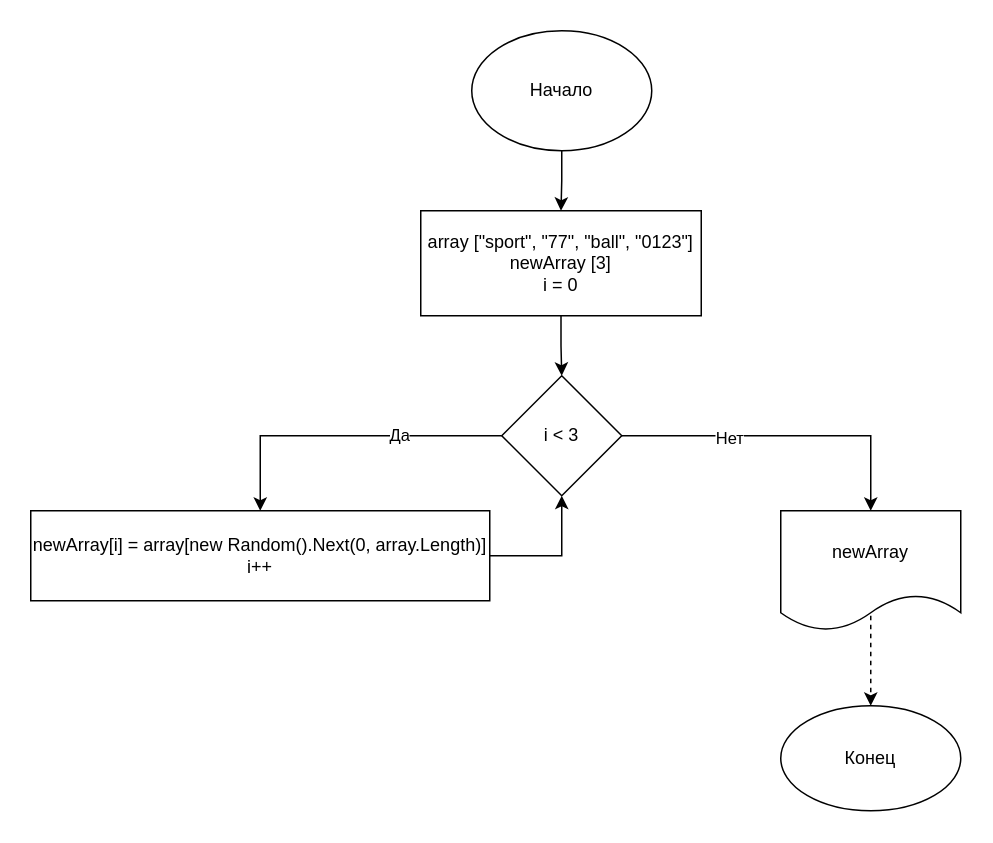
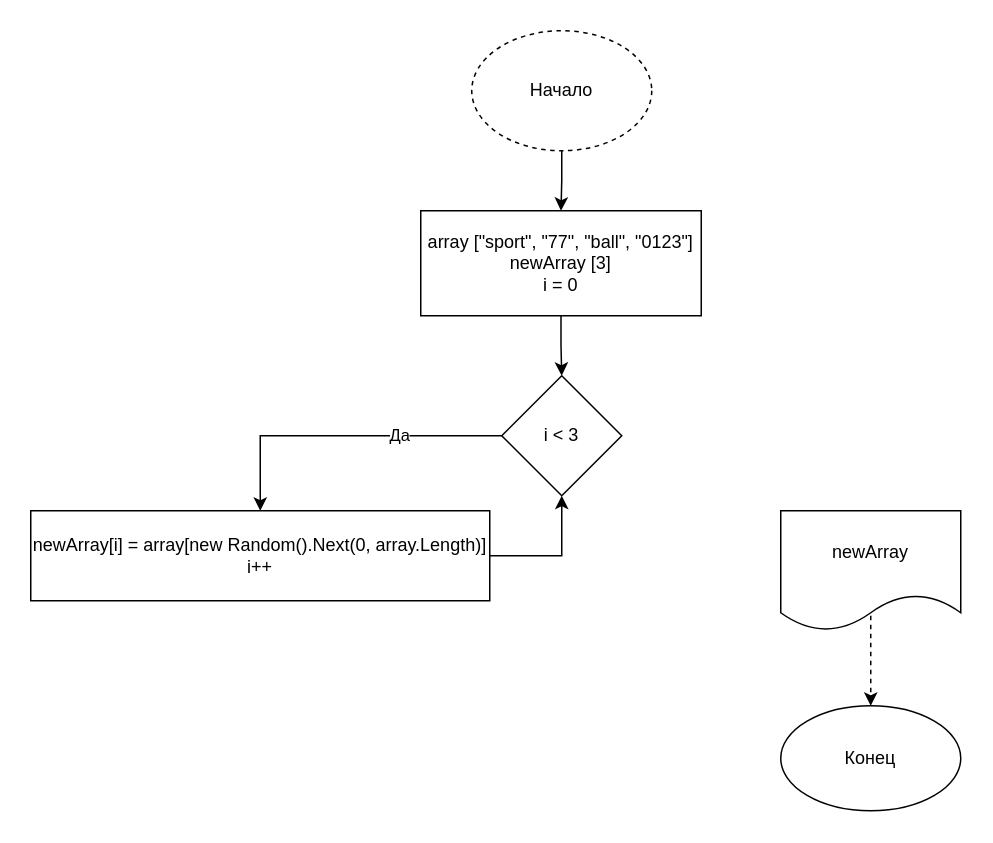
  <mxCell id="0" />
  <mxCell id="1" parent="0" />
  <mxCell id="2" style="edgeStyle=orthogonalEdgeStyle;rounded=0;orthogonalLoop=1;jettySize=auto;html=1;exitX=0.5;exitY=1;exitDx=0;exitDy=0;entryX=0.5;entryY=0;entryDx=0;entryDy=0;" parent="1" source="3" target="5" edge="1"><mxGeometry relative="1" as="geometry" /></mxCell>
- <mxCell id="3" value="Начало" style="ellipse;whiteSpace=wrap;html=1;" parent="1" vertex="1"><mxGeometry x="314" y="20" width="120" height="80" as="geometry" /></mxCell>
+ <mxCell id="3" value="Начало" style="ellipse;whiteSpace=wrap;html=1;dashed=1;" parent="1" vertex="1"><mxGeometry x="314" y="20" width="120" height="80" as="geometry" /></mxCell>
  <mxCell id="4" value="" style="edgeStyle=orthogonalEdgeStyle;rounded=0;orthogonalLoop=1;jettySize=auto;html=1;" parent="1" source="5" target="8" edge="1"><mxGeometry relative="1" as="geometry" /></mxCell>
  <mxCell id="5" value="array [&quot;sport&quot;, &quot;77&quot;, &quot;ball&quot;, &quot;0123&quot;]&lt;br&gt;newArray [3]&lt;br&gt;i = 0" style="rounded=0;whiteSpace=wrap;html=1;" parent="1" vertex="1"><mxGeometry x="280" y="140" width="187" height="70" as="geometry" /></mxCell>
  <mxCell id="6" value="" style="edgeStyle=orthogonalEdgeStyle;rounded=0;orthogonalLoop=1;jettySize=auto;html=1;" parent="1" source="8" target="12" edge="1"><mxGeometry relative="1" as="geometry" /></mxCell>
  <mxCell id="7" value="Да" style="edgeLabel;html=1;align=center;verticalAlign=middle;resizable=0;points=[];" parent="6" vertex="1" connectable="0"><mxGeometry x="-0.346" y="-1" relative="1" as="geometry"><mxPoint as="offset" /></mxGeometry></mxCell>
  <mxCell id="8" value="i &amp;lt; 3" style="rhombus;whiteSpace=wrap;html=1;rounded=0;" parent="1" vertex="1"><mxGeometry x="334" y="250" width="80" height="80" as="geometry" /></mxCell>
- <mxCell id="9" style="edgeStyle=orthogonalEdgeStyle;rounded=0;orthogonalLoop=1;jettySize=auto;html=1;exitX=1;exitY=0.5;exitDx=0;exitDy=0;entryX=0.5;entryY=0;entryDx=0;entryDy=0;" parent="1" source="8" target="14" edge="1"><mxGeometry relative="1" as="geometry" /></mxCell>
- <mxCell id="10" value="Нет" style="edgeLabel;html=1;align=center;verticalAlign=middle;resizable=0;points=[];" parent="9" vertex="1" connectable="0"><mxGeometry x="-0.343" y="-1" relative="1" as="geometry"><mxPoint as="offset" /></mxGeometry></mxCell>
  <mxCell id="11" style="edgeStyle=orthogonalEdgeStyle;rounded=0;orthogonalLoop=1;jettySize=auto;html=1;entryX=0.5;entryY=1;entryDx=0;entryDy=0;" parent="1" source="12" target="8" edge="1"><mxGeometry relative="1" as="geometry" /></mxCell>
  <mxCell id="12" value="newArray[i] =&amp;nbsp;array[new Random().Next(0, array.Length)]&lt;br&gt;i++" style="whiteSpace=wrap;html=1;rounded=0;" parent="1" vertex="1"><mxGeometry x="20" y="340" width="306" height="60" as="geometry" /></mxCell>
  <mxCell id="13" value="" style="edgeStyle=orthogonalEdgeStyle;rounded=0;orthogonalLoop=1;jettySize=auto;html=1;exitX=0.5;exitY=0.875;exitDx=0;exitDy=0;exitPerimeter=0;dashed=1;" parent="1" source="14" target="15" edge="1"><mxGeometry relative="1" as="geometry" /></mxCell>
  <mxCell id="14" value="newArray" style="shape=document;whiteSpace=wrap;html=1;boundedLbl=1;" parent="1" vertex="1"><mxGeometry x="520" y="340" width="120" height="80" as="geometry" /></mxCell>
  <mxCell id="15" value="Конец" style="ellipse;whiteSpace=wrap;html=1;" parent="1" vertex="1"><mxGeometry x="520" y="470" width="120" height="70" as="geometry" /></mxCell>
